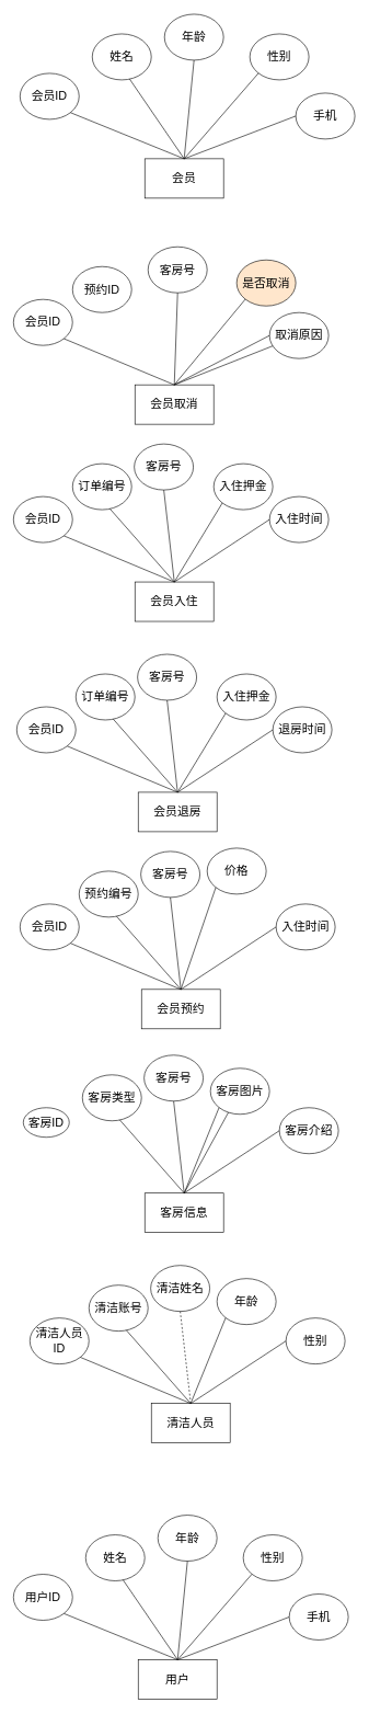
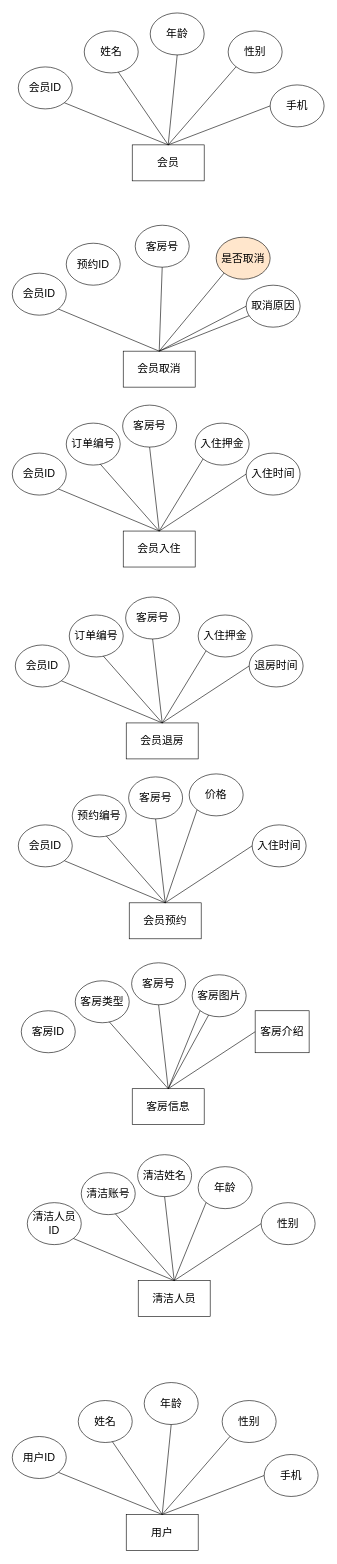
  <mxCell id="0" />
  <mxCell id="1" parent="0" />
  <mxCell id="2" value="&lt;font style=&quot;font-size: 18px;&quot;&gt;会员&lt;/font&gt;" style="rounded=0;whiteSpace=wrap;html=1;" vertex="1" parent="1"><mxGeometry x="220" y="240" width="120" height="60" as="geometry" /></mxCell>
  <mxCell id="3" value="&lt;font style=&quot;font-size: 18px;&quot;&gt;会员ID&lt;/font&gt;" style="ellipse;whiteSpace=wrap;html=1;" vertex="1" parent="1"><mxGeometry x="30" y="110" width="90" height="70" as="geometry" /></mxCell>
  <mxCell id="4" value="&lt;font style=&quot;font-size: 18px;&quot;&gt;姓名&lt;/font&gt;" style="ellipse;whiteSpace=wrap;html=1;" vertex="1" parent="1"><mxGeometry x="140" y="50" width="90" height="70" as="geometry" /></mxCell>
  <mxCell id="5" value="&lt;font style=&quot;font-size: 18px;&quot;&gt;年龄&lt;/font&gt;" style="ellipse;whiteSpace=wrap;html=1;" vertex="1" parent="1"><mxGeometry x="250" y="20" width="90" height="70" as="geometry" /></mxCell>
  <mxCell id="6" value="&lt;font style=&quot;font-size: 18px;&quot;&gt;性别&lt;/font&gt;" style="ellipse;whiteSpace=wrap;html=1;" vertex="1" parent="1"><mxGeometry x="380" y="50" width="90" height="70" as="geometry" /></mxCell>
  <mxCell id="7" value="&lt;font style=&quot;font-size: 18px;&quot;&gt;手机&lt;/font&gt;" style="ellipse;whiteSpace=wrap;html=1;" vertex="1" parent="1"><mxGeometry x="450" y="140" width="90" height="70" as="geometry" /></mxCell>
  <mxCell id="8" value="" style="endArrow=none;html=1;rounded=0;entryX=1;entryY=1;entryDx=0;entryDy=0;exitX=0.5;exitY=0;exitDx=0;exitDy=0;" edge="1" parent="1" source="2" target="3"><mxGeometry width="50" height="50" relative="1" as="geometry"><mxPoint x="260" y="290" as="sourcePoint" /><mxPoint x="310" y="240" as="targetPoint" /></mxGeometry></mxCell>
  <mxCell id="9" value="" style="endArrow=none;html=1;rounded=0;entryX=0.632;entryY=0.98;entryDx=0;entryDy=0;exitX=0.5;exitY=0;exitDx=0;exitDy=0;entryPerimeter=0;" edge="1" parent="1" source="2" target="4"><mxGeometry width="50" height="50" relative="1" as="geometry"><mxPoint x="290" y="250" as="sourcePoint" /><mxPoint x="117" y="180" as="targetPoint" /></mxGeometry></mxCell>
  <mxCell id="10" value="" style="endArrow=none;html=1;rounded=0;entryX=0.5;entryY=1;entryDx=0;entryDy=0;exitX=0.5;exitY=0;exitDx=0;exitDy=0;" edge="1" parent="1" source="2" target="5"><mxGeometry width="50" height="50" relative="1" as="geometry"><mxPoint x="290" y="250" as="sourcePoint" /><mxPoint x="207" y="129" as="targetPoint" /></mxGeometry></mxCell>
  <mxCell id="11" value="" style="endArrow=none;html=1;rounded=0;entryX=0;entryY=1;entryDx=0;entryDy=0;" edge="1" parent="1" target="6"><mxGeometry width="50" height="50" relative="1" as="geometry"><mxPoint x="280" y="240" as="sourcePoint" /><mxPoint x="305" y="100" as="targetPoint" /></mxGeometry></mxCell>
  <mxCell id="12" value="" style="endArrow=none;html=1;rounded=0;entryX=0;entryY=0.5;entryDx=0;entryDy=0;" edge="1" parent="1" target="7"><mxGeometry width="50" height="50" relative="1" as="geometry"><mxPoint x="280" y="240" as="sourcePoint" /><mxPoint x="403" y="120" as="targetPoint" /></mxGeometry></mxCell>
  <mxCell id="13" value="&lt;font style=&quot;font-size: 18px;&quot;&gt;用户&lt;/font&gt;" style="rounded=0;whiteSpace=wrap;html=1;" vertex="1" parent="1"><mxGeometry x="210" y="2524" width="120" height="60" as="geometry" /></mxCell>
  <mxCell id="14" value="&lt;font style=&quot;font-size: 18px;&quot;&gt;用户ID&lt;/font&gt;" style="ellipse;whiteSpace=wrap;html=1;" vertex="1" parent="1"><mxGeometry x="20" y="2394" width="90" height="70" as="geometry" /></mxCell>
  <mxCell id="15" value="&lt;font style=&quot;font-size: 18px;&quot;&gt;姓名&lt;/font&gt;" style="ellipse;whiteSpace=wrap;html=1;" vertex="1" parent="1"><mxGeometry x="130" y="2334" width="90" height="70" as="geometry" /></mxCell>
  <mxCell id="16" value="&lt;font style=&quot;font-size: 18px;&quot;&gt;年龄&lt;/font&gt;" style="ellipse;whiteSpace=wrap;html=1;" vertex="1" parent="1"><mxGeometry x="240" y="2304" width="90" height="70" as="geometry" /></mxCell>
  <mxCell id="17" value="&lt;font style=&quot;font-size: 18px;&quot;&gt;性别&lt;/font&gt;" style="ellipse;whiteSpace=wrap;html=1;" vertex="1" parent="1"><mxGeometry x="370" y="2334" width="90" height="70" as="geometry" /></mxCell>
  <mxCell id="18" value="&lt;font style=&quot;font-size: 18px;&quot;&gt;手机&lt;/font&gt;" style="ellipse;whiteSpace=wrap;html=1;" vertex="1" parent="1"><mxGeometry x="440" y="2424" width="90" height="70" as="geometry" /></mxCell>
  <mxCell id="19" value="" style="endArrow=none;html=1;rounded=0;entryX=1;entryY=1;entryDx=0;entryDy=0;exitX=0.5;exitY=0;exitDx=0;exitDy=0;" edge="1" parent="1" source="13" target="14"><mxGeometry width="50" height="50" relative="1" as="geometry"><mxPoint x="250" y="2574" as="sourcePoint" /><mxPoint x="300" y="2524" as="targetPoint" /></mxGeometry></mxCell>
  <mxCell id="20" value="" style="endArrow=none;html=1;rounded=0;entryX=0.632;entryY=0.98;entryDx=0;entryDy=0;exitX=0.5;exitY=0;exitDx=0;exitDy=0;entryPerimeter=0;" edge="1" parent="1" source="13" target="15"><mxGeometry width="50" height="50" relative="1" as="geometry"><mxPoint x="280" y="2534" as="sourcePoint" /><mxPoint x="107" y="2464" as="targetPoint" /></mxGeometry></mxCell>
  <mxCell id="21" value="" style="endArrow=none;html=1;rounded=0;entryX=0.5;entryY=1;entryDx=0;entryDy=0;exitX=0.5;exitY=0;exitDx=0;exitDy=0;" edge="1" parent="1" source="13" target="16"><mxGeometry width="50" height="50" relative="1" as="geometry"><mxPoint x="280" y="2534" as="sourcePoint" /><mxPoint x="197" y="2413" as="targetPoint" /></mxGeometry></mxCell>
  <mxCell id="22" value="" style="endArrow=none;html=1;rounded=0;entryX=0;entryY=1;entryDx=0;entryDy=0;" edge="1" parent="1" target="17"><mxGeometry width="50" height="50" relative="1" as="geometry"><mxPoint x="270" y="2524" as="sourcePoint" /><mxPoint x="295" y="2384" as="targetPoint" /></mxGeometry></mxCell>
  <mxCell id="23" value="" style="endArrow=none;html=1;rounded=0;entryX=0;entryY=0.5;entryDx=0;entryDy=0;" edge="1" parent="1" target="18"><mxGeometry width="50" height="50" relative="1" as="geometry"><mxPoint x="270" y="2524" as="sourcePoint" /><mxPoint x="393" y="2404" as="targetPoint" /></mxGeometry></mxCell>
  <mxCell id="24" value="&lt;font style=&quot;font-size: 18px;&quot;&gt;会员取消&lt;/font&gt;" style="rounded=0;whiteSpace=wrap;html=1;" vertex="1" parent="1"><mxGeometry x="205" y="584" width="120" height="60" as="geometry" /></mxCell>
  <mxCell id="25" value="&lt;font style=&quot;font-size: 18px;&quot;&gt;会员ID&lt;/font&gt;" style="ellipse;whiteSpace=wrap;html=1;" vertex="1" parent="1"><mxGeometry x="20" y="454" width="90" height="70" as="geometry" /></mxCell>
  <mxCell id="26" value="&lt;font style=&quot;font-size: 18px;&quot;&gt;预约ID&lt;/font&gt;" style="ellipse;whiteSpace=wrap;html=1;" vertex="1" parent="1"><mxGeometry x="110" y="404" width="90" height="70" as="geometry" /></mxCell>
  <mxCell id="27" value="&lt;font style=&quot;font-size: 18px;&quot;&gt;客房号&lt;/font&gt;" style="ellipse;whiteSpace=wrap;html=1;" vertex="1" parent="1"><mxGeometry x="225" y="374" width="90" height="70" as="geometry" /></mxCell>
  <mxCell id="28" value="&lt;font style=&quot;font-size: 18px;&quot;&gt;是否取消&lt;/font&gt;" style="ellipse;whiteSpace=wrap;html=1;fillColor=#ffe6cc;" vertex="1" parent="1"><mxGeometry x="360" y="394" width="90" height="70" as="geometry" /></mxCell>
  <mxCell id="29" value="&lt;font style=&quot;font-size: 18px;&quot;&gt;取消原因&lt;/font&gt;" style="ellipse;whiteSpace=wrap;html=1;" vertex="1" parent="1"><mxGeometry x="410" y="474" width="90" height="70" as="geometry" /></mxCell>
  <mxCell id="30" value="" style="endArrow=none;html=1;rounded=0;entryX=1;entryY=1;entryDx=0;entryDy=0;exitX=0.5;exitY=0;exitDx=0;exitDy=0;" edge="1" parent="1" source="24" target="25"><mxGeometry width="50" height="50" relative="1" as="geometry"><mxPoint x="245" y="634" as="sourcePoint" /><mxPoint x="295" y="584" as="targetPoint" /></mxGeometry></mxCell>
  <mxCell id="31" value="" style="endArrow=none;html=1;rounded=0;exitX=0.5;exitY=0;exitDx=0;exitDy=0;" edge="1" parent="1" source="24" target="29"><mxGeometry width="50" height="50" relative="1" as="geometry"><mxPoint x="275" y="594" as="sourcePoint" /><mxPoint x="102" y="524" as="targetPoint" /></mxGeometry></mxCell>
  <mxCell id="32" value="" style="endArrow=none;html=1;rounded=0;entryX=0.5;entryY=1;entryDx=0;entryDy=0;exitX=0.5;exitY=0;exitDx=0;exitDy=0;" edge="1" parent="1" source="24" target="27"><mxGeometry width="50" height="50" relative="1" as="geometry"><mxPoint x="275" y="594" as="sourcePoint" /><mxPoint x="192" y="473" as="targetPoint" /></mxGeometry></mxCell>
  <mxCell id="33" value="" style="endArrow=none;html=1;rounded=0;entryX=0;entryY=1;entryDx=0;entryDy=0;" edge="1" parent="1" target="28"><mxGeometry width="50" height="50" relative="1" as="geometry"><mxPoint x="265" y="584" as="sourcePoint" /><mxPoint x="290" y="444" as="targetPoint" /></mxGeometry></mxCell>
  <mxCell id="34" value="" style="endArrow=none;html=1;rounded=0;entryX=0;entryY=0.5;entryDx=0;entryDy=0;" edge="1" parent="1" target="29"><mxGeometry width="50" height="50" relative="1" as="geometry"><mxPoint x="265" y="584" as="sourcePoint" /><mxPoint x="388" y="464" as="targetPoint" /></mxGeometry></mxCell>
  <mxCell id="35" value="&lt;font style=&quot;font-size: 18px;&quot;&gt;会员入住&lt;/font&gt;" style="rounded=0;whiteSpace=wrap;html=1;" vertex="1" parent="1"><mxGeometry x="205" y="884" width="120" height="60" as="geometry" /></mxCell>
  <mxCell id="36" value="&lt;font style=&quot;font-size: 18px;&quot;&gt;会员ID&lt;/font&gt;" style="ellipse;whiteSpace=wrap;html=1;" vertex="1" parent="1"><mxGeometry x="20" y="754" width="90" height="70" as="geometry" /></mxCell>
  <mxCell id="37" value="&lt;font style=&quot;font-size: 18px;&quot;&gt;订单编号&lt;/font&gt;" style="ellipse;whiteSpace=wrap;html=1;" vertex="1" parent="1"><mxGeometry x="110" y="704" width="90" height="70" as="geometry" /></mxCell>
  <mxCell id="38" value="&lt;font style=&quot;font-size: 18px;&quot;&gt;客房号&lt;/font&gt;" style="ellipse;whiteSpace=wrap;html=1;" vertex="1" parent="1"><mxGeometry x="204" y="674" width="90" height="70" as="geometry" /></mxCell>
  <mxCell id="39" value="&lt;font style=&quot;font-size: 18px;&quot;&gt;入住押金&lt;/font&gt;" style="ellipse;whiteSpace=wrap;html=1;" vertex="1" parent="1"><mxGeometry x="325" y="704" width="90" height="70" as="geometry" /></mxCell>
  <mxCell id="40" value="&lt;font style=&quot;font-size: 18px;&quot;&gt;入住时间&lt;/font&gt;" style="ellipse;whiteSpace=wrap;html=1;" vertex="1" parent="1"><mxGeometry x="410" y="754" width="90" height="70" as="geometry" /></mxCell>
  <mxCell id="41" value="" style="endArrow=none;html=1;rounded=0;entryX=1;entryY=1;entryDx=0;entryDy=0;exitX=0.5;exitY=0;exitDx=0;exitDy=0;" edge="1" parent="1" source="35" target="36"><mxGeometry width="50" height="50" relative="1" as="geometry"><mxPoint x="245" y="934" as="sourcePoint" /><mxPoint x="295" y="884" as="targetPoint" /></mxGeometry></mxCell>
  <mxCell id="42" value="" style="endArrow=none;html=1;rounded=0;entryX=0.632;entryY=0.98;entryDx=0;entryDy=0;exitX=0.5;exitY=0;exitDx=0;exitDy=0;entryPerimeter=0;" edge="1" parent="1" source="35" target="37"><mxGeometry width="50" height="50" relative="1" as="geometry"><mxPoint x="275" y="894" as="sourcePoint" /><mxPoint x="102" y="824" as="targetPoint" /></mxGeometry></mxCell>
  <mxCell id="43" value="" style="endArrow=none;html=1;rounded=0;entryX=0.5;entryY=1;entryDx=0;entryDy=0;exitX=0.5;exitY=0;exitDx=0;exitDy=0;" edge="1" parent="1" source="35" target="38"><mxGeometry width="50" height="50" relative="1" as="geometry"><mxPoint x="275" y="894" as="sourcePoint" /><mxPoint x="192" y="773" as="targetPoint" /></mxGeometry></mxCell>
  <mxCell id="44" value="" style="endArrow=none;html=1;rounded=0;entryX=0;entryY=1;entryDx=0;entryDy=0;" edge="1" parent="1" target="39"><mxGeometry width="50" height="50" relative="1" as="geometry"><mxPoint x="265" y="884" as="sourcePoint" /><mxPoint x="290" as="targetPoint" y="744" /></mxGeometry></mxCell>
  <mxCell id="45" value="" style="endArrow=none;html=1;rounded=0;entryX=0;entryY=0.5;entryDx=0;entryDy=0;" edge="1" parent="1" target="40"><mxGeometry width="50" height="50" relative="1" as="geometry"><mxPoint x="265" y="884" as="sourcePoint" /><mxPoint x="388" y="764" as="targetPoint" /></mxGeometry></mxCell>
  <mxCell id="46" value="&lt;font style=&quot;font-size: 18px;&quot;&gt;会员退房&lt;/font&gt;" style="rounded=0;whiteSpace=wrap;html=1;" vertex="1" parent="1"><mxGeometry x="210" y="1204" width="120" height="60" as="geometry" /></mxCell>
  <mxCell id="47" value="&lt;font style=&quot;font-size: 18px;&quot;&gt;会员ID&lt;/font&gt;" style="ellipse;whiteSpace=wrap;html=1;" vertex="1" parent="1"><mxGeometry x="25" y="1074" width="90" height="70" as="geometry" /></mxCell>
  <mxCell id="48" value="&lt;font style=&quot;font-size: 18px;&quot;&gt;订单编号&lt;/font&gt;" style="ellipse;whiteSpace=wrap;html=1;" vertex="1" parent="1"><mxGeometry x="115" y="1024" width="90" height="70" as="geometry" /></mxCell>
  <mxCell id="49" value="&lt;font style=&quot;font-size: 18px;&quot;&gt;客房号&lt;/font&gt;" style="ellipse;whiteSpace=wrap;html=1;" vertex="1" parent="1"><mxGeometry x="209" y="994" width="90" height="70" as="geometry" /></mxCell>
  <mxCell id="50" value="&lt;font style=&quot;font-size: 18px;&quot;&gt;入住押金&lt;/font&gt;" style="ellipse;whiteSpace=wrap;html=1;" vertex="1" parent="1"><mxGeometry x="330" y="1024" width="90" height="70" as="geometry" /></mxCell>
  <mxCell id="51" value="&lt;font style=&quot;font-size: 18px;&quot;&gt;退房时间&lt;/font&gt;" style="ellipse;whiteSpace=wrap;html=1;" vertex="1" parent="1"><mxGeometry x="415" y="1074" width="90" height="70" as="geometry" /></mxCell>
  <mxCell id="52" value="" style="endArrow=none;html=1;rounded=0;entryX=1;entryY=1;entryDx=0;entryDy=0;exitX=0.5;exitY=0;exitDx=0;exitDy=0;" edge="1" parent="1" source="46" target="47"><mxGeometry width="50" height="50" relative="1" as="geometry"><mxPoint x="250" y="1254" as="sourcePoint" /><mxPoint x="300" y="1204" as="targetPoint" /></mxGeometry></mxCell>
  <mxCell id="53" value="" style="endArrow=none;html=1;rounded=0;entryX=0.632;entryY=0.98;entryDx=0;entryDy=0;exitX=0.5;exitY=0;exitDx=0;exitDy=0;entryPerimeter=0;" edge="1" parent="1" source="46" target="48"><mxGeometry width="50" height="50" relative="1" as="geometry"><mxPoint x="280" y="1214" as="sourcePoint" /><mxPoint x="107" y="1144" as="targetPoint" /></mxGeometry></mxCell>
  <mxCell id="54" value="" style="endArrow=none;html=1;rounded=0;entryX=0.5;entryY=1;entryDx=0;entryDy=0;exitX=0.5;exitY=0;exitDx=0;exitDy=0;" edge="1" parent="1" source="46" target="49"><mxGeometry width="50" height="50" relative="1" as="geometry"><mxPoint x="280" y="1214" as="sourcePoint" /><mxPoint x="197" y="1093" as="targetPoint" /></mxGeometry></mxCell>
  <mxCell id="55" value="" style="endArrow=none;html=1;rounded=0;entryX=0;entryY=1;entryDx=0;entryDy=0;" edge="1" parent="1" target="50"><mxGeometry width="50" height="50" relative="1" as="geometry"><mxPoint x="270" y="1204" as="sourcePoint" /><mxPoint x="295" y="1064" as="targetPoint" /></mxGeometry></mxCell>
  <mxCell id="56" value="" style="endArrow=none;html=1;rounded=0;entryX=0;entryY=0.5;entryDx=0;entryDy=0;" edge="1" parent="1" target="51"><mxGeometry width="50" height="50" relative="1" as="geometry"><mxPoint x="270" y="1204" as="sourcePoint" /><mxPoint x="393" y="1084" as="targetPoint" /></mxGeometry></mxCell>
  <mxCell id="57" value="&lt;font style=&quot;font-size: 18px;&quot;&gt;会员预约&lt;/font&gt;" style="rounded=0;whiteSpace=wrap;html=1;" vertex="1" parent="1"><mxGeometry x="215" y="1504" width="120" height="60" as="geometry" /></mxCell>
  <mxCell id="58" value="&lt;font style=&quot;font-size: 18px;&quot;&gt;会员ID&lt;/font&gt;" style="ellipse;whiteSpace=wrap;html=1;" vertex="1" parent="1"><mxGeometry x="30" y="1374" width="90" height="70" as="geometry" /></mxCell>
  <mxCell id="59" value="&lt;font style=&quot;font-size: 18px;&quot;&gt;预约编号&lt;/font&gt;" style="ellipse;whiteSpace=wrap;html=1;" vertex="1" parent="1"><mxGeometry x="120" y="1324" width="90" height="70" as="geometry" /></mxCell>
  <mxCell id="60" value="&lt;font style=&quot;font-size: 18px;&quot;&gt;客房号&lt;/font&gt;" style="ellipse;whiteSpace=wrap;html=1;" vertex="1" parent="1"><mxGeometry x="214" y="1294" width="90" height="70" as="geometry" /></mxCell>
  <mxCell id="61" value="&lt;span style=&quot;font-size: 18px;&quot;&gt;价格&lt;/span&gt;" style="ellipse;whiteSpace=wrap;html=1;" vertex="1" parent="1"><mxGeometry x="315" y="1289" width="90" height="70" as="geometry" /></mxCell>
  <mxCell id="62" value="&lt;font style=&quot;font-size: 18px;&quot;&gt;入住时间&lt;/font&gt;" style="ellipse;whiteSpace=wrap;html=1;" vertex="1" parent="1"><mxGeometry x="420" y="1374" width="90" height="70" as="geometry" /></mxCell>
  <mxCell id="63" value="" style="endArrow=none;html=1;rounded=0;entryX=1;entryY=1;entryDx=0;entryDy=0;exitX=0.5;exitY=0;exitDx=0;exitDy=0;" edge="1" parent="1" source="57" target="58"><mxGeometry width="50" height="50" relative="1" as="geometry"><mxPoint x="255" y="1554" as="sourcePoint" /><mxPoint x="305" y="1504" as="targetPoint" /></mxGeometry></mxCell>
  <mxCell id="64" value="" style="endArrow=none;html=1;rounded=0;entryX=0.632;entryY=0.98;entryDx=0;entryDy=0;exitX=0.5;exitY=0;exitDx=0;exitDy=0;entryPerimeter=0;" edge="1" parent="1" source="57" target="59"><mxGeometry width="50" height="50" relative="1" as="geometry"><mxPoint x="285" y="1514" as="sourcePoint" /><mxPoint x="112" y="1444" as="targetPoint" /></mxGeometry></mxCell>
  <mxCell id="65" value="" style="endArrow=none;html=1;rounded=0;entryX=0.5;entryY=1;entryDx=0;entryDy=0;exitX=0.5;exitY=0;exitDx=0;exitDy=0;" edge="1" parent="1" source="57" target="60"><mxGeometry width="50" height="50" relative="1" as="geometry"><mxPoint x="285" y="1514" as="sourcePoint" /><mxPoint x="202" y="1393" as="targetPoint" /></mxGeometry></mxCell>
  <mxCell id="66" value="" style="endArrow=none;html=1;rounded=0;entryX=0;entryY=1;entryDx=0;entryDy=0;" edge="1" parent="1" target="61"><mxGeometry width="50" height="50" relative="1" as="geometry"><mxPoint x="275" y="1504" as="sourcePoint" /><mxPoint x="300" y="1364" as="targetPoint" /></mxGeometry></mxCell>
  <mxCell id="67" value="" style="endArrow=none;html=1;rounded=0;entryX=0;entryY=0.5;entryDx=0;entryDy=0;" edge="1" parent="1" target="62"><mxGeometry width="50" height="50" relative="1" as="geometry"><mxPoint x="275" y="1504" as="sourcePoint" /><mxPoint x="398" y="1384" as="targetPoint" /></mxGeometry></mxCell>
  <mxCell id="68" value="&lt;font style=&quot;font-size: 18px;&quot;&gt;客房信息&lt;/font&gt;" style="rounded=0;whiteSpace=wrap;html=1;" vertex="1" parent="1"><mxGeometry x="220" y="1814" width="120" height="60" as="geometry" /></mxCell>
- <mxCell id="69" value="&lt;span style=&quot;font-size: 18px;&quot;&gt;客房ID&lt;/span&gt;" style="ellipse;whiteSpace=wrap;html=1;" vertex="1" parent="1"><mxGeometry x="35" y="1684" width="70" height="45" as="geometry" /></mxCell>
+ <mxCell id="69" value="&lt;span style=&quot;font-size: 18px;&quot;&gt;客房ID&lt;/span&gt;" style="ellipse;whiteSpace=wrap;html=1;" vertex="1" parent="1"><mxGeometry x="35" y="1684" width="90" height="70" as="geometry" /></mxCell>
  <mxCell id="70" value="&lt;font style=&quot;font-size: 18px;&quot;&gt;客房类型&lt;/font&gt;" style="ellipse;whiteSpace=wrap;html=1;" vertex="1" parent="1"><mxGeometry x="125" y="1634" width="90" height="70" as="geometry" /></mxCell>
  <mxCell id="71" value="&lt;font style=&quot;font-size: 18px;&quot;&gt;客房号&lt;/font&gt;" style="ellipse;whiteSpace=wrap;html=1;" vertex="1" parent="1"><mxGeometry x="219" y="1604" width="90" height="70" as="geometry" /></mxCell>
  <mxCell id="72" value="&lt;span style=&quot;font-size: 18px;&quot;&gt;客房图片&lt;/span&gt;" style="ellipse;whiteSpace=wrap;html=1;" vertex="1" parent="1"><mxGeometry x="320" y="1624" width="90" height="70" as="geometry" /></mxCell>
- <mxCell id="73" value="&lt;font style=&quot;font-size: 18px;&quot;&gt;客房介绍&lt;/font&gt;" style="ellipse;whiteSpace=wrap;html=1;" vertex="1" parent="1"><mxGeometry x="425" y="1684" width="90" height="70" as="geometry" /></mxCell>
+ <mxCell id="73" value="&lt;font style=&quot;font-size: 18px;&quot;&gt;客房介绍&lt;/font&gt;" style="whiteSpace=wrap;html=1;rounded=0;" vertex="1" parent="1"><mxGeometry x="425" y="1684" width="90" height="70" as="geometry" /></mxCell>
  <mxCell id="74" value="" style="endArrow=none;html=1;rounded=0;exitX=0.5;exitY=0;exitDx=0;exitDy=0;" edge="1" parent="1" source="68" target="72"><mxGeometry width="50" height="50" relative="1" as="geometry"><mxPoint x="260" y="1864" as="sourcePoint" /><mxPoint x="310" y="1814" as="targetPoint" /></mxGeometry></mxCell>
  <mxCell id="75" value="" style="endArrow=none;html=1;rounded=0;entryX=0.632;entryY=0.98;entryDx=0;entryDy=0;exitX=0.5;exitY=0;exitDx=0;exitDy=0;entryPerimeter=0;" edge="1" parent="1" source="68" target="70"><mxGeometry width="50" height="50" relative="1" as="geometry"><mxPoint x="290" y="1824" as="sourcePoint" /><mxPoint x="117" y="1754" as="targetPoint" /></mxGeometry></mxCell>
  <mxCell id="76" value="" style="endArrow=none;html=1;rounded=0;entryX=0.5;entryY=1;entryDx=0;entryDy=0;exitX=0.5;exitY=0;exitDx=0;exitDy=0;" edge="1" parent="1" source="68" target="71"><mxGeometry width="50" height="50" relative="1" as="geometry"><mxPoint x="290" y="1824" as="sourcePoint" /><mxPoint x="207" y="1703" as="targetPoint" /></mxGeometry></mxCell>
  <mxCell id="77" value="" style="endArrow=none;html=1;rounded=0;entryX=0;entryY=1;entryDx=0;entryDy=0;" edge="1" parent="1" target="72"><mxGeometry width="50" height="50" relative="1" as="geometry"><mxPoint x="280" y="1814" as="sourcePoint" /><mxPoint x="305" y="1674" as="targetPoint" /></mxGeometry></mxCell>
  <mxCell id="78" value="" style="endArrow=none;html=1;rounded=0;entryX=0;entryY=0.5;entryDx=0;entryDy=0;" edge="1" parent="1" target="73"><mxGeometry width="50" height="50" relative="1" as="geometry"><mxPoint x="280" y="1814" as="sourcePoint" /><mxPoint x="403" y="1694" as="targetPoint" /></mxGeometry></mxCell>
  <mxCell id="79" value="&lt;font style=&quot;font-size: 18px;&quot;&gt;清洁人员&lt;/font&gt;" style="rounded=0;whiteSpace=wrap;html=1;" vertex="1" parent="1"><mxGeometry x="230" y="2134" width="120" height="60" as="geometry" /></mxCell>
  <mxCell id="80" value="&lt;span style=&quot;font-size: 18px;&quot;&gt;清洁人员ID&lt;/span&gt;" style="ellipse;whiteSpace=wrap;html=1;" vertex="1" parent="1"><mxGeometry x="45" y="2004" width="90" height="70" as="geometry" /></mxCell>
  <mxCell id="81" value="&lt;font style=&quot;font-size: 18px;&quot;&gt;清洁账号&lt;/font&gt;" style="ellipse;whiteSpace=wrap;html=1;" vertex="1" parent="1"><mxGeometry x="135" y="1954" width="90" height="70" as="geometry" /></mxCell>
  <mxCell id="82" value="&lt;font style=&quot;font-size: 18px;&quot;&gt;清洁姓名&lt;/font&gt;" style="ellipse;whiteSpace=wrap;html=1;" vertex="1" parent="1"><mxGeometry x="229" y="1924" width="90" height="70" as="geometry" /></mxCell>
  <mxCell id="83" value="&lt;span style=&quot;font-size: 18px;&quot;&gt;年龄&lt;/span&gt;" style="ellipse;whiteSpace=wrap;html=1;" vertex="1" parent="1"><mxGeometry x="330" y="1944" width="90" height="70" as="geometry" /></mxCell>
  <mxCell id="84" value="&lt;font style=&quot;font-size: 18px;&quot;&gt;性别&lt;/font&gt;" style="ellipse;whiteSpace=wrap;html=1;" vertex="1" parent="1"><mxGeometry x="435" y="2004" width="90" height="70" as="geometry" /></mxCell>
  <mxCell id="85" value="" style="endArrow=none;html=1;rounded=0;entryX=1;entryY=1;entryDx=0;entryDy=0;exitX=0.5;exitY=0;exitDx=0;exitDy=0;" edge="1" parent="1" source="79" target="80"><mxGeometry width="50" height="50" relative="1" as="geometry"><mxPoint x="270" y="2184" as="sourcePoint" /><mxPoint x="320" y="2134" as="targetPoint" /></mxGeometry></mxCell>
  <mxCell id="86" value="" style="endArrow=none;html=1;rounded=0;entryX=0.632;entryY=0.98;entryDx=0;entryDy=0;exitX=0.5;exitY=0;exitDx=0;exitDy=0;entryPerimeter=0;" edge="1" parent="1" source="79" target="81"><mxGeometry width="50" height="50" relative="1" as="geometry"><mxPoint x="300" y="2144" as="sourcePoint" /><mxPoint x="127" y="2074" as="targetPoint" /></mxGeometry></mxCell>
- <mxCell id="87" value="" style="endArrow=none;html=1;rounded=0;entryX=0.5;entryY=1;entryDx=0;entryDy=0;exitX=0.5;exitY=0;exitDx=0;exitDy=0;dashed=1;" edge="1" parent="1" source="79" target="82"><mxGeometry width="50" height="50" relative="1" as="geometry"><mxPoint x="300" y="2144" as="sourcePoint" /><mxPoint x="217" y="2023" as="targetPoint" /></mxGeometry></mxCell>
+ <mxCell id="87" value="" style="endArrow=none;html=1;rounded=0;entryX=0.5;entryY=1;entryDx=0;entryDy=0;exitX=0.5;exitY=0;exitDx=0;exitDy=0;" edge="1" parent="1" source="79" target="82"><mxGeometry width="50" height="50" relative="1" as="geometry"><mxPoint x="300" y="2144" as="sourcePoint" /><mxPoint x="217" y="2023" as="targetPoint" /></mxGeometry></mxCell>
  <mxCell id="88" value="" style="endArrow=none;html=1;rounded=0;entryX=0;entryY=1;entryDx=0;entryDy=0;" edge="1" parent="1" target="83"><mxGeometry width="50" height="50" relative="1" as="geometry"><mxPoint x="290" y="2134" as="sourcePoint" /><mxPoint x="315" y="1994" as="targetPoint" /></mxGeometry></mxCell>
  <mxCell id="89" value="" style="endArrow=none;html=1;rounded=0;entryX=0;entryY=0.5;entryDx=0;entryDy=0;" edge="1" parent="1" target="84"><mxGeometry width="50" height="50" relative="1" as="geometry"><mxPoint x="290" y="2134" as="sourcePoint" /><mxPoint x="413" y="2014" as="targetPoint" /></mxGeometry></mxCell>
